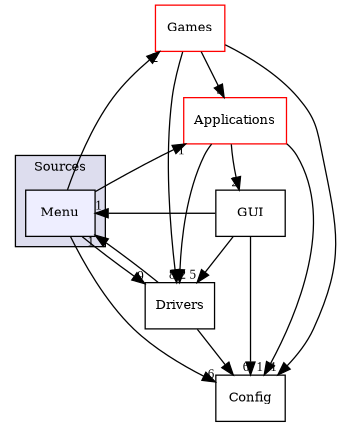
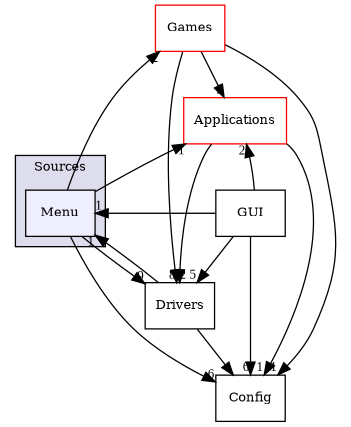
  digraph {
    compound=true
    fontname="DejaVu Serif"
    node [fontname="DejaVu Serif" fontsize=10 shape=box]
    edge [fontname="DejaVu Serif" headlabel=1 labeldistance=1.5 labelfontname=TimesNewRoman labelfontsize=10]
    n1 [fillcolor="#eeeeff" label=Menu pencolor=black style=filled]
    n2 [label=Drivers]
    n3 [color=red fillcolor=white label=Games style=filled]
    n4 [color=red fillcolor=white label=Applications style=filled]
    n5 [label=Config]
    n6 [label=GUI]
    subgraph cluster_1 {
      bgcolor="#ddddee"
      fontsize=10
      label=Sources
      pencolor=black
      n1
    }
    n1 -> n2 [headlabel=9]
    n1 -> n3 [headlabel=2]
    n1 -> n4
    n1 -> n5 [headlabel=6]
    n2 -> n1
    n2 -> n5
    n3 -> n2 [headlabel=8]
    n3 -> n4 [headlabel=3]
    n3 -> n5
    n4 -> n2 [headlabel=2]
    n4 -> n5
-   n4 -> n6 [headlabel=2]
+   n6 -> n4 [headlabel=2]
    n6 -> n1
    n6 -> n2 [headlabel=5]
    n6 -> n5 [headlabel=6]
  }
